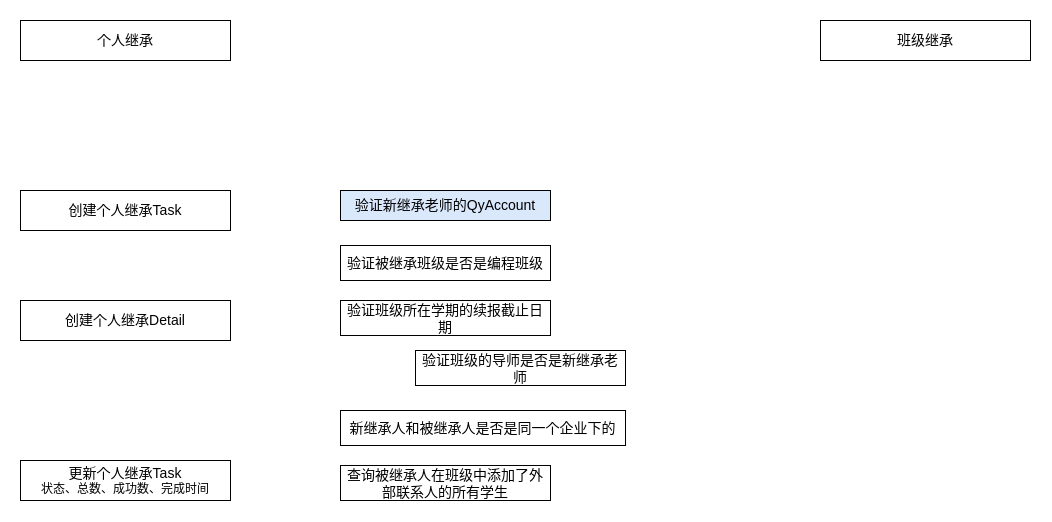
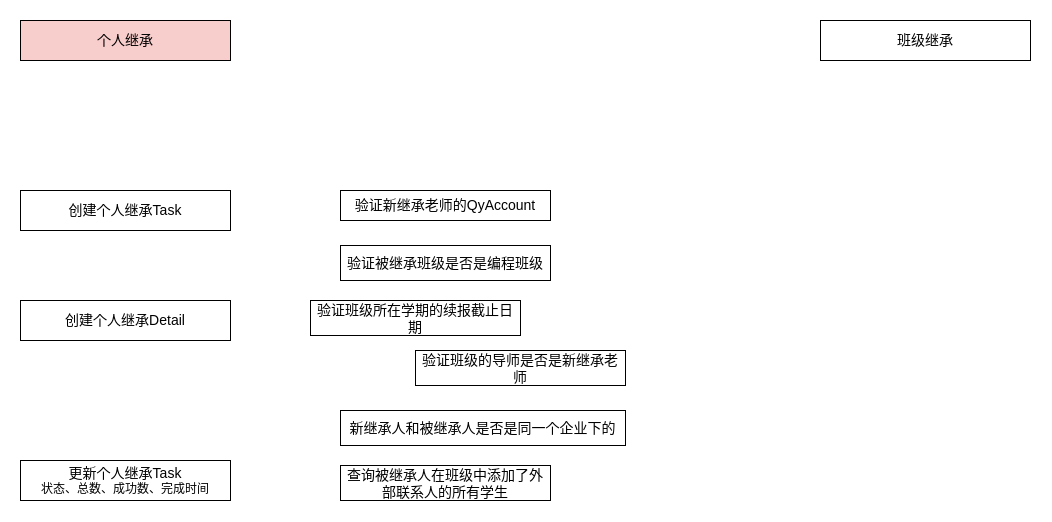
  <mxCell id="0" />
  <mxCell id="1" parent="0" />
- <mxCell id="2" value="&lt;font style=&quot;font-size: 14px;&quot;&gt;个人继承&lt;/font&gt;" style="rounded=0;whiteSpace=wrap;html=1;" parent="1" vertex="1"><mxGeometry x="20" y="20" width="210" height="40" as="geometry" /></mxCell>
+ <mxCell id="2" value="&lt;font style=&quot;font-size: 14px;&quot;&gt;个人继承&lt;/font&gt;" style="rounded=0;whiteSpace=wrap;html=1;fillColor=#f8cecc;" parent="1" vertex="1"><mxGeometry x="20" y="20" width="210" height="40" as="geometry" /></mxCell>
  <mxCell id="3" value="&lt;font style=&quot;font-size: 14px;&quot;&gt;班级继承&lt;/font&gt;" style="rounded=0;whiteSpace=wrap;html=1;" parent="1" vertex="1"><mxGeometry x="820" y="20" width="210" height="40" as="geometry" /></mxCell>
  <mxCell id="4" value="&lt;font style=&quot;font-size: 14px;&quot;&gt;创建个人继承Task&lt;/font&gt;" style="rounded=0;whiteSpace=wrap;html=1;" vertex="1" parent="1"><mxGeometry x="20" y="190" width="210" height="40" as="geometry" /></mxCell>
  <mxCell id="5" value="&lt;font style=&quot;font-size: 14px;&quot;&gt;创建个人继承Detail&lt;/font&gt;" style="rounded=0;whiteSpace=wrap;html=1;" vertex="1" parent="1"><mxGeometry x="20" y="300" width="210" height="40" as="geometry" /></mxCell>
  <mxCell id="6" value="&lt;font style=&quot;&quot;&gt;&lt;span style=&quot;font-size: 14px;&quot;&gt;更新个人继承Task&lt;/span&gt;&lt;br&gt;&lt;font style=&quot;font-size: 12px;&quot;&gt;状态、总数、成功数、完成时间&lt;/font&gt;&lt;br&gt;&lt;/font&gt;" style="rounded=0;whiteSpace=wrap;html=1;" vertex="1" parent="1"><mxGeometry x="20" y="460" width="210" height="40" as="geometry" /></mxCell>
- <mxCell id="7" value="&lt;font style=&quot;font-size: 14px;&quot;&gt;验证新继承老师的QyAccount&lt;/font&gt;" style="rounded=0;whiteSpace=wrap;html=1;fillColor=#dae8fc;" vertex="1" parent="1"><mxGeometry x="340" y="190" width="210" height="30" as="geometry" /></mxCell>
+ <mxCell id="7" value="&lt;font style=&quot;font-size: 14px;&quot;&gt;验证新继承老师的QyAccount&lt;/font&gt;" style="rounded=0;whiteSpace=wrap;html=1;" vertex="1" parent="1"><mxGeometry x="340" y="190" width="210" height="30" as="geometry" /></mxCell>
  <mxCell id="8" value="&lt;font style=&quot;font-size: 14px;&quot;&gt;验证被继承班级是否是编程班级&lt;/font&gt;" style="rounded=0;whiteSpace=wrap;html=1;" vertex="1" parent="1"><mxGeometry x="340" y="245" width="210" height="35" as="geometry" /></mxCell>
- <mxCell id="9" value="&lt;font style=&quot;font-size: 14px;&quot;&gt;验证班级所在学期的续报截止日期&lt;/font&gt;" style="rounded=0;whiteSpace=wrap;html=1;" vertex="1" parent="1"><mxGeometry x="340" y="300" width="210" height="35" as="geometry" /></mxCell>
+ <mxCell id="9" value="&lt;font style=&quot;font-size: 14px;&quot;&gt;验证班级所在学期的续报截止日期&lt;/font&gt;" style="rounded=0;whiteSpace=wrap;html=1;" vertex="1" parent="1"><mxGeometry x="310" y="300" width="210" height="35" as="geometry" /></mxCell>
  <mxCell id="10" value="&lt;font style=&quot;font-size: 14px;&quot;&gt;验证班级的导师是否是新继承老师&lt;/font&gt;" style="rounded=0;whiteSpace=wrap;html=1;" vertex="1" parent="1"><mxGeometry x="415" y="350" width="210" height="35" as="geometry" /></mxCell>
  <mxCell id="11" value="&lt;font style=&quot;font-size: 14px;&quot;&gt;查询被继承人在班级中添加了外部联系人的所有学生&lt;/font&gt;" style="rounded=0;whiteSpace=wrap;html=1;" vertex="1" parent="1"><mxGeometry x="340" y="465" width="210" height="35" as="geometry" /></mxCell>
  <mxCell id="12" value="&lt;font style=&quot;font-size: 14px;&quot;&gt;新继承人和被继承人是否是同一个企业下的&lt;/font&gt;" style="rounded=0;whiteSpace=wrap;html=1;" vertex="1" parent="1"><mxGeometry x="340" y="410" width="285" height="35" as="geometry" /></mxCell>
